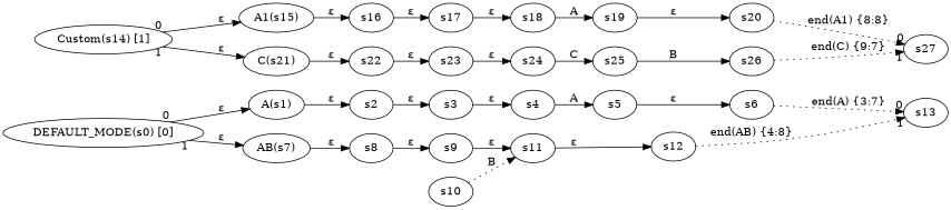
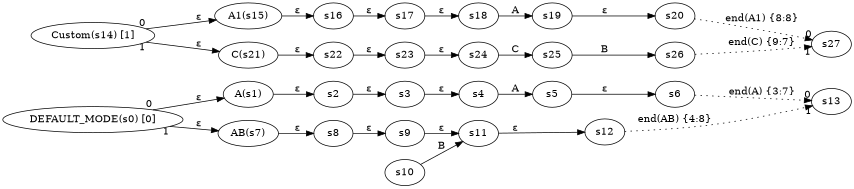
  digraph {
    rankdir=LR
    "DEFAULT_MODE(s0) [0]"
    "A(s1)"
    "AB(s7)"
    s2
    s8
    s3
    s4
    s5
    s6
    s13
    s9
    s11
    s10
    s12
    "Custom(s14) [1]"
    "A1(s15)"
    "C(s21)"
    s16
    s22
    s17
    s18
    s19
    s20
    s27
    s23
    s24
    s25
    s26
    "DEFAULT_MODE(s0) [0]" -> "A(s1)" [label="ε" taillabel=0]
    "DEFAULT_MODE(s0) [0]" -> "AB(s7)" [label="ε" taillabel=1]
    "A(s1)" -> s2 [label="ε"]
    "AB(s7)" -> s8 [label="ε"]
    s2 -> s3 [label="ε"]
    s8 -> s9 [label="ε"]
    s3 -> s4 [label="ε"]
    s4 -> s5 [label=A]
    s5 -> s6 [label="ε"]
    s6 -> s13 [headlabel=0 label="end(A) {3:7}" style=dotted]
    s9 -> s11 [label="ε"]
    s11 -> s12 [label="ε"]
-   s10 -> s11 [label=B style=dotted]
+   s10 -> s11 [label=B]
    s12 -> s13 [headlabel=1 label="end(AB) {4:8}" style=dotted]
    "Custom(s14) [1]" -> "A1(s15)" [label="ε" taillabel=0]
    "Custom(s14) [1]" -> "C(s21)" [label="ε" taillabel=1]
    "A1(s15)" -> s16 [label="ε"]
    "C(s21)" -> s22 [label="ε"]
    s16 -> s17 [label="ε"]
    s22 -> s23 [label="ε"]
    s17 -> s18 [label="ε"]
    s18 -> s19 [label=A]
    s19 -> s20 [label="ε"]
    s20 -> s27 [headlabel=0 label="end(A1) {8:8}" style=dotted]
    s23 -> s24 [label="ε"]
    s24 -> s25 [label=C]
    s25 -> s26 [label=B]
    s26 -> s27 [headlabel=1 label="end(C) {9:7}" style=dotted]
  }
